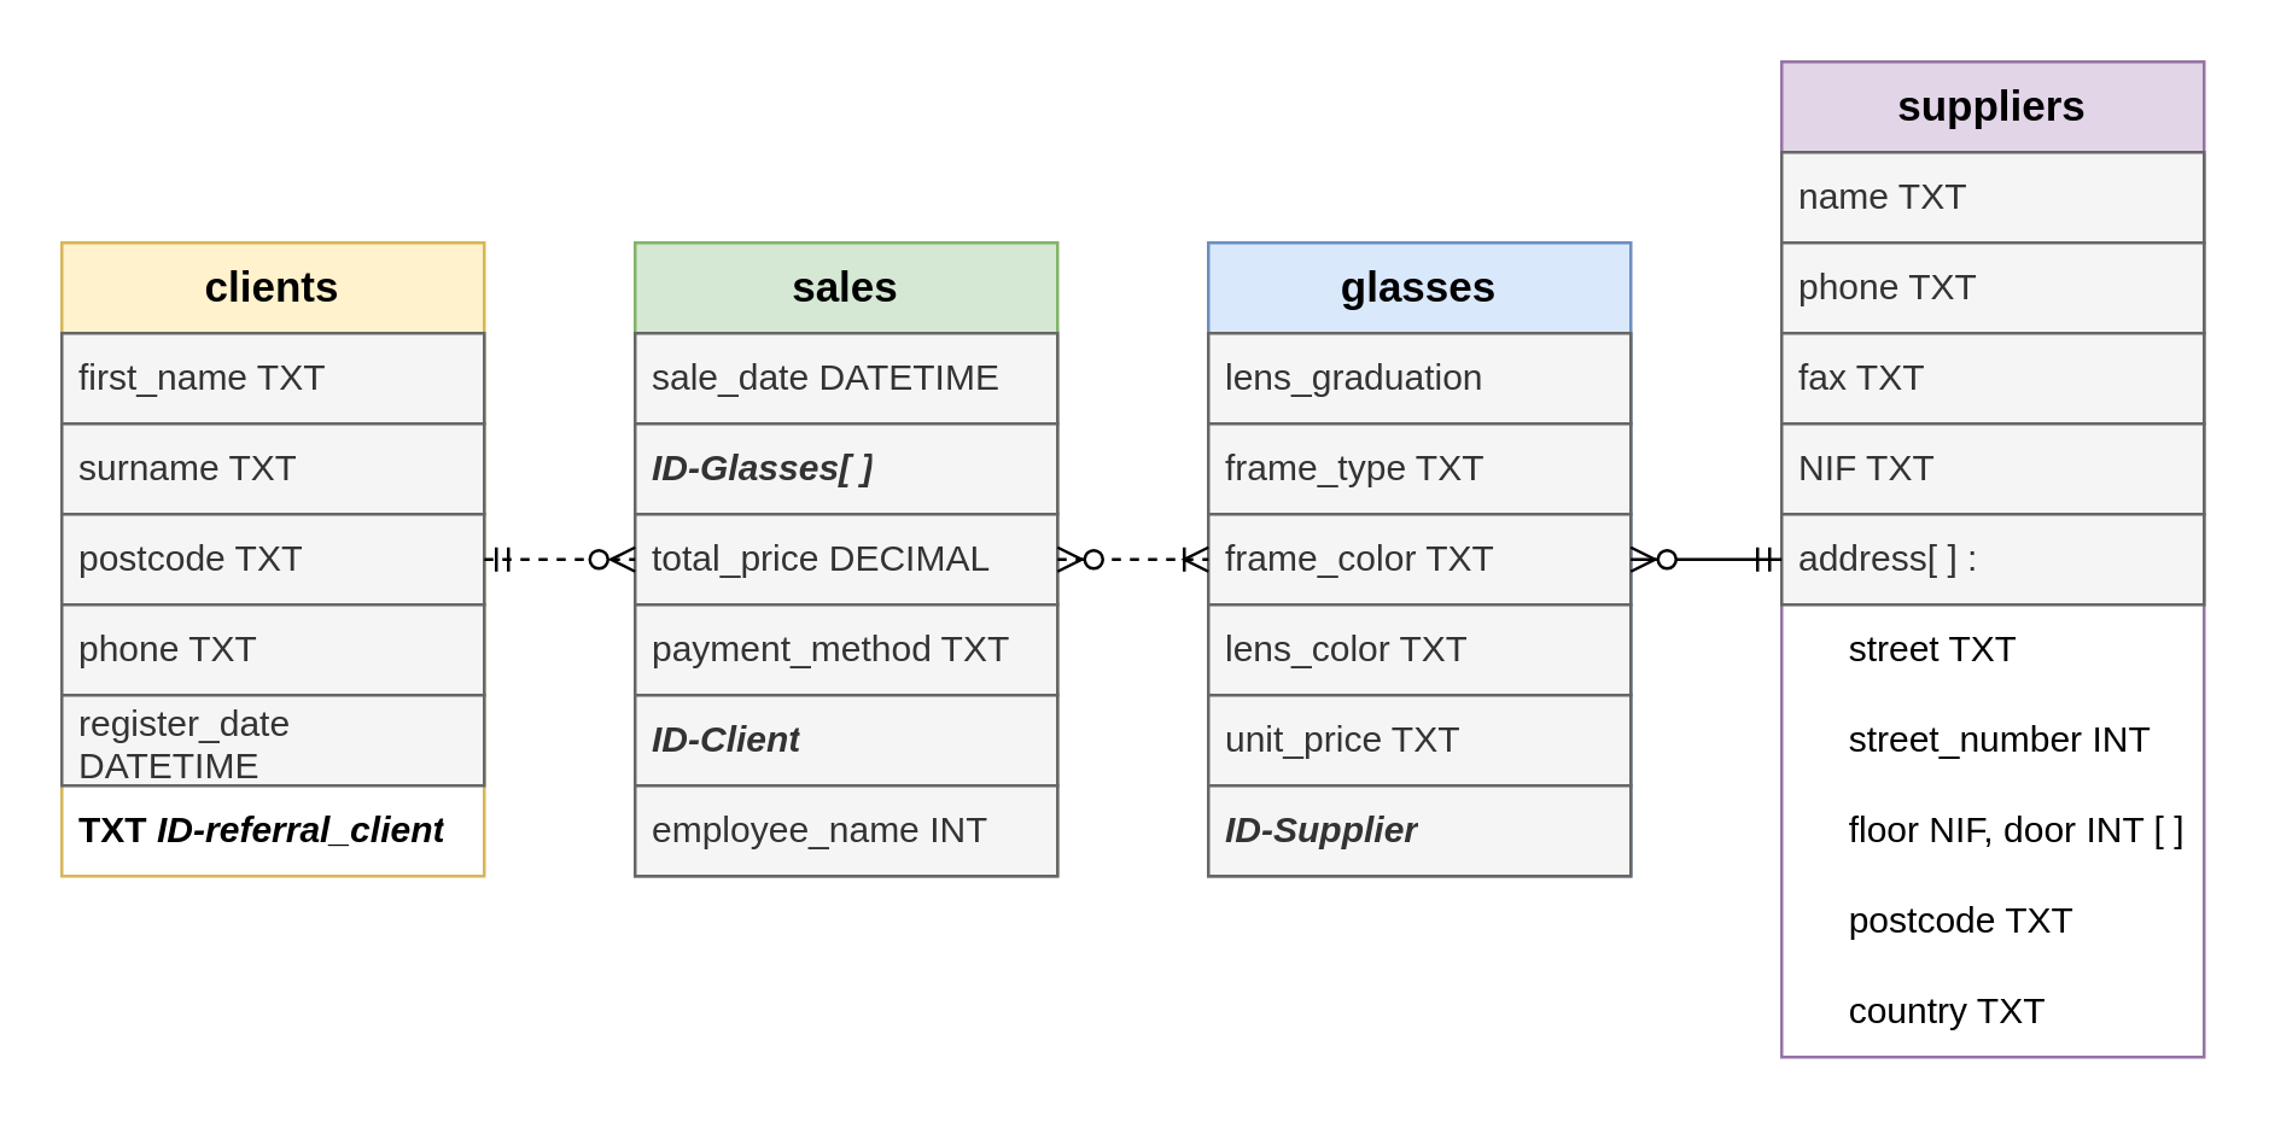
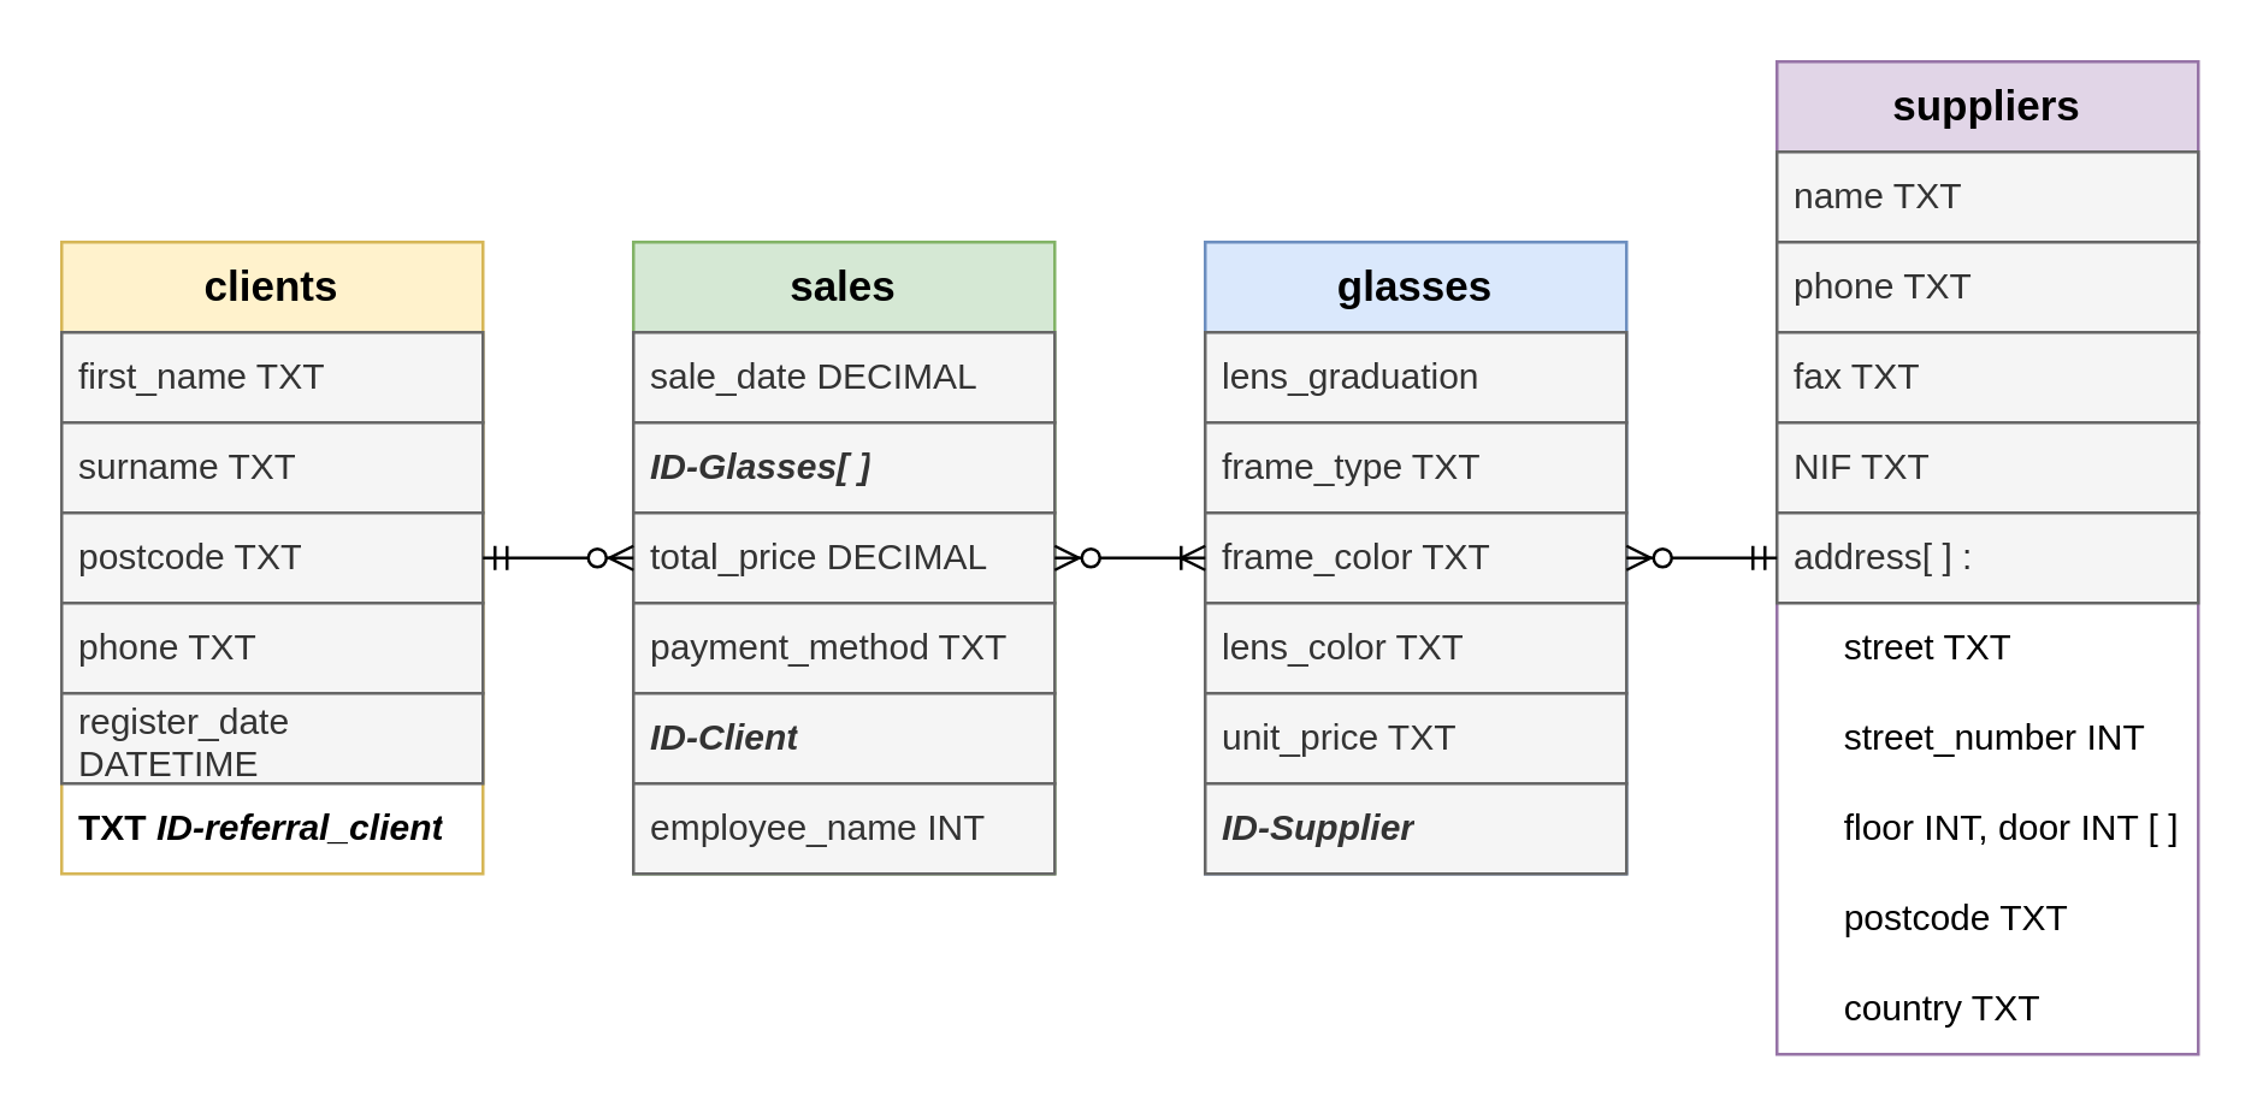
  <mxCell id="0" />
  <mxCell id="1" parent="0" />
  <mxCell id="2" value="&lt;font size=&quot;1&quot;&gt;&lt;b style=&quot;font-size: 14px;&quot;&gt;sales&lt;/b&gt;&lt;/font&gt;" style="swimlane;fontStyle=0;childLayout=stackLayout;horizontal=1;startSize=30;horizontalStack=0;resizeParent=1;resizeParentMax=0;resizeLast=0;collapsible=1;marginBottom=0;whiteSpace=wrap;html=1;fillColor=#d5e8d4;strokeColor=#82b366;" parent="1" vertex="1"><mxGeometry x="210" y="80" width="140" height="210" as="geometry" /></mxCell>
- <mxCell id="3" value="sale_date DATETIME" style="text;strokeColor=#666666;fillColor=#f5f5f5;align=left;verticalAlign=middle;spacingLeft=4;spacingRight=4;overflow=hidden;points=[[0,0.5],[1,0.5]];portConstraint=eastwest;rotatable=0;whiteSpace=wrap;html=1;fontColor=#333333;" parent="2" vertex="1"><mxGeometry y="30" width="140" height="30" as="geometry" /></mxCell>
+ <mxCell id="3" value="sale_date DECIMAL" style="text;strokeColor=#666666;fillColor=#f5f5f5;align=left;verticalAlign=middle;spacingLeft=4;spacingRight=4;overflow=hidden;points=[[0,0.5],[1,0.5]];portConstraint=eastwest;rotatable=0;whiteSpace=wrap;html=1;fontColor=#333333;" parent="2" vertex="1"><mxGeometry y="30" width="140" height="30" as="geometry" /></mxCell>
  <mxCell id="4" value="&lt;b&gt;&lt;i&gt;ID-Glasses[ ]&lt;/i&gt;&lt;/b&gt;" style="text;strokeColor=#666666;fillColor=#f5f5f5;align=left;verticalAlign=middle;spacingLeft=4;spacingRight=4;overflow=hidden;points=[[0,0.5],[1,0.5]];portConstraint=eastwest;rotatable=0;whiteSpace=wrap;html=1;fontColor=#333333;" parent="2" vertex="1"><mxGeometry y="60" width="140" height="30" as="geometry" /></mxCell>
  <mxCell id="5" value="total_price DECIMAL" style="text;strokeColor=#666666;fillColor=#f5f5f5;align=left;verticalAlign=middle;spacingLeft=4;spacingRight=4;overflow=hidden;points=[[0,0.5],[1,0.5]];portConstraint=eastwest;rotatable=0;whiteSpace=wrap;html=1;fontColor=#333333;" parent="2" vertex="1"><mxGeometry y="90" width="140" height="30" as="geometry" /></mxCell>
  <mxCell id="6" value="payment_method TXT" style="text;strokeColor=#666666;fillColor=#f5f5f5;align=left;verticalAlign=middle;spacingLeft=4;spacingRight=4;overflow=hidden;points=[[0,0.5],[1,0.5]];portConstraint=eastwest;rotatable=0;whiteSpace=wrap;html=1;fontColor=#333333;" parent="2" vertex="1"><mxGeometry y="120" width="140" height="30" as="geometry" /></mxCell>
  <mxCell id="7" value="&lt;i&gt;&lt;b&gt;ID-Client&lt;/b&gt;&lt;/i&gt;" style="text;strokeColor=#666666;fillColor=#f5f5f5;align=left;verticalAlign=middle;spacingLeft=4;spacingRight=4;overflow=hidden;points=[[0,0.5],[1,0.5]];portConstraint=eastwest;rotatable=0;whiteSpace=wrap;html=1;fontColor=#333333;" parent="2" vertex="1"><mxGeometry y="150" width="140" height="30" as="geometry" /></mxCell>
  <mxCell id="8" value="&lt;div&gt;employee_name INT&lt;br&gt;&lt;/div&gt;" style="text;strokeColor=#666666;fillColor=#f5f5f5;align=left;verticalAlign=middle;spacingLeft=4;spacingRight=4;overflow=hidden;points=[[0,0.5],[1,0.5]];portConstraint=eastwest;rotatable=0;whiteSpace=wrap;html=1;fontColor=#333333;" parent="2" vertex="1"><mxGeometry y="180" width="140" height="30" as="geometry" /></mxCell>
  <mxCell id="9" value="&lt;b&gt;&lt;font style=&quot;font-size: 14px;&quot;&gt;glasses&lt;/font&gt;&lt;/b&gt;" style="swimlane;fontStyle=0;childLayout=stackLayout;horizontal=1;startSize=30;horizontalStack=0;resizeParent=1;resizeParentMax=0;resizeLast=0;collapsible=1;marginBottom=0;whiteSpace=wrap;html=1;fillColor=#dae8fc;strokeColor=#6c8ebf;" parent="1" vertex="1"><mxGeometry x="400" y="80" width="140" height="210" as="geometry" /></mxCell>
  <mxCell id="10" value="lens_graduation" style="text;strokeColor=#666666;fillColor=#f5f5f5;align=left;verticalAlign=middle;spacingLeft=4;spacingRight=4;overflow=hidden;points=[[0,0.5],[1,0.5]];portConstraint=eastwest;rotatable=0;whiteSpace=wrap;html=1;fontColor=#333333;" parent="9" vertex="1"><mxGeometry y="30" width="140" height="30" as="geometry" /></mxCell>
  <mxCell id="11" value="frame_type TXT" style="text;strokeColor=#666666;fillColor=#f5f5f5;align=left;verticalAlign=middle;spacingLeft=4;spacingRight=4;overflow=hidden;points=[[0,0.5],[1,0.5]];portConstraint=eastwest;rotatable=0;whiteSpace=wrap;html=1;fontColor=#333333;" parent="9" vertex="1"><mxGeometry y="60" width="140" height="30" as="geometry" /></mxCell>
  <mxCell id="12" value="frame_color TXT" style="text;strokeColor=#666666;fillColor=#f5f5f5;align=left;verticalAlign=middle;spacingLeft=4;spacingRight=4;overflow=hidden;points=[[0,0.5],[1,0.5]];portConstraint=eastwest;rotatable=0;whiteSpace=wrap;html=1;fontColor=#333333;" parent="9" vertex="1"><mxGeometry y="90" width="140" height="30" as="geometry" /></mxCell>
  <mxCell id="13" value="lens_color TXT" style="text;strokeColor=#666666;fillColor=#f5f5f5;align=left;verticalAlign=middle;spacingLeft=4;spacingRight=4;overflow=hidden;points=[[0,0.5],[1,0.5]];portConstraint=eastwest;rotatable=0;whiteSpace=wrap;html=1;fontColor=#333333;" parent="9" vertex="1"><mxGeometry y="120" width="140" height="30" as="geometry" /></mxCell>
  <mxCell id="14" value="unit_price TXT" style="text;strokeColor=#666666;fillColor=#f5f5f5;align=left;verticalAlign=middle;spacingLeft=4;spacingRight=4;overflow=hidden;points=[[0,0.5],[1,0.5]];portConstraint=eastwest;rotatable=0;whiteSpace=wrap;html=1;fontColor=#333333;" parent="9" vertex="1"><mxGeometry y="150" width="140" height="30" as="geometry" /></mxCell>
  <mxCell id="15" value="&lt;i&gt;&lt;b&gt;ID-Supplier&lt;/b&gt;&lt;/i&gt;" style="text;strokeColor=#666666;fillColor=#f5f5f5;align=left;verticalAlign=middle;spacingLeft=4;spacingRight=4;overflow=hidden;points=[[0,0.5],[1,0.5]];portConstraint=eastwest;rotatable=0;whiteSpace=wrap;html=1;fontColor=#333333;" parent="9" vertex="1"><mxGeometry y="180" width="140" height="30" as="geometry" /></mxCell>
  <mxCell id="16" value="&lt;font size=&quot;1&quot;&gt;&lt;b style=&quot;font-size: 14px;&quot;&gt;clients&lt;/b&gt;&lt;/font&gt;" style="swimlane;fontStyle=0;childLayout=stackLayout;horizontal=1;startSize=30;horizontalStack=0;resizeParent=1;resizeParentMax=0;resizeLast=0;collapsible=1;marginBottom=0;whiteSpace=wrap;html=1;fillColor=#fff2cc;strokeColor=#d6b656;" parent="1" vertex="1"><mxGeometry x="20" y="80" width="140" height="210" as="geometry" /></mxCell>
  <mxCell id="17" value="first_name TXT" style="text;strokeColor=#666666;fillColor=#f5f5f5;align=left;verticalAlign=middle;spacingLeft=4;spacingRight=4;overflow=hidden;points=[[0,0.5],[1,0.5]];portConstraint=eastwest;rotatable=0;whiteSpace=wrap;html=1;fontColor=#333333;" parent="16" vertex="1"><mxGeometry y="30" width="140" height="30" as="geometry" /></mxCell>
  <mxCell id="18" value="surname TXT" style="text;strokeColor=#666666;fillColor=#f5f5f5;align=left;verticalAlign=middle;spacingLeft=4;spacingRight=4;overflow=hidden;points=[[0,0.5],[1,0.5]];portConstraint=eastwest;rotatable=0;whiteSpace=wrap;html=1;fontColor=#333333;" parent="16" vertex="1"><mxGeometry y="60" width="140" height="30" as="geometry" /></mxCell>
  <mxCell id="19" value="postcode TXT" style="text;align=left;verticalAlign=middle;spacingLeft=4;spacingRight=4;overflow=hidden;points=[[0,0.5],[1,0.5]];portConstraint=eastwest;rotatable=0;whiteSpace=wrap;html=1;shadow=0;glass=0;rounded=0;fillColor=#f5f5f5;fontColor=#333333;strokeColor=#666666;" parent="16" vertex="1"><mxGeometry y="90" width="140" height="30" as="geometry" /></mxCell>
  <mxCell id="20" value="phone TXT" style="text;strokeColor=#666666;fillColor=#f5f5f5;align=left;verticalAlign=middle;spacingLeft=4;spacingRight=4;overflow=hidden;points=[[0,0.5],[1,0.5]];portConstraint=eastwest;rotatable=0;whiteSpace=wrap;html=1;fontColor=#333333;" parent="16" vertex="1"><mxGeometry y="120" width="140" height="30" as="geometry" /></mxCell>
  <mxCell id="21" value="register_date DATETIME" style="text;strokeColor=#666666;fillColor=#f5f5f5;align=left;verticalAlign=middle;spacingLeft=4;spacingRight=4;overflow=hidden;points=[[0,0.5],[1,0.5]];portConstraint=eastwest;rotatable=0;whiteSpace=wrap;html=1;fontColor=#333333;" parent="16" vertex="1"><mxGeometry y="150" width="140" height="30" as="geometry" /></mxCell>
  <mxCell id="22" value="&lt;b&gt;TXT&lt;/b&gt; &lt;i&gt;&lt;b&gt;ID-referral_client&lt;br&gt;&lt;/b&gt;&lt;/i&gt;" style="text;strokeColor=none;fillColor=none;align=left;verticalAlign=middle;spacingLeft=4;spacingRight=4;overflow=hidden;points=[[0,0.5],[1,0.5]];portConstraint=eastwest;rotatable=0;whiteSpace=wrap;html=1;" parent="16" vertex="1"><mxGeometry y="180" width="140" height="30" as="geometry" /></mxCell>
  <mxCell id="23" value="&lt;font style=&quot;font-size: 14px;&quot;&gt;&lt;b&gt;suppliers&lt;/b&gt;&lt;/font&gt;" style="swimlane;fontStyle=0;childLayout=stackLayout;horizontal=1;startSize=30;horizontalStack=0;resizeParent=1;resizeParentMax=0;resizeLast=0;collapsible=1;marginBottom=0;whiteSpace=wrap;html=1;fillColor=#e1d5e7;strokeColor=#9673a6;" parent="1" vertex="1"><mxGeometry x="590" y="20" width="140" height="330" as="geometry" /></mxCell>
  <mxCell id="24" value="name TXT" style="text;strokeColor=#666666;fillColor=#f5f5f5;align=left;verticalAlign=middle;spacingLeft=4;spacingRight=4;overflow=hidden;points=[[0,0.5],[1,0.5]];portConstraint=eastwest;rotatable=0;whiteSpace=wrap;html=1;fontColor=#333333;" parent="23" vertex="1"><mxGeometry y="30" width="140" height="30" as="geometry" /></mxCell>
  <mxCell id="25" value="phone TXT" style="text;strokeColor=#666666;fillColor=#f5f5f5;align=left;verticalAlign=middle;spacingLeft=4;spacingRight=4;overflow=hidden;points=[[0,0.5],[1,0.5]];portConstraint=eastwest;rotatable=0;whiteSpace=wrap;html=1;fontColor=#333333;" parent="23" vertex="1"><mxGeometry y="60" width="140" height="30" as="geometry" /></mxCell>
  <mxCell id="26" value="fax TXT" style="text;strokeColor=#666666;fillColor=#f5f5f5;align=left;verticalAlign=middle;spacingLeft=4;spacingRight=4;overflow=hidden;points=[[0,0.5],[1,0.5]];portConstraint=eastwest;rotatable=0;whiteSpace=wrap;html=1;fontColor=#333333;" parent="23" vertex="1"><mxGeometry y="90" width="140" height="30" as="geometry" /></mxCell>
  <mxCell id="27" value="NIF TXT" style="text;strokeColor=#666666;fillColor=#f5f5f5;align=left;verticalAlign=middle;spacingLeft=4;spacingRight=4;overflow=hidden;points=[[0,0.5],[1,0.5]];portConstraint=eastwest;rotatable=0;whiteSpace=wrap;html=1;fontColor=#333333;" parent="23" vertex="1"><mxGeometry y="120" width="140" height="30" as="geometry" /></mxCell>
  <mxCell id="28" value="address[ ] :" style="text;strokeColor=#666666;fillColor=#f5f5f5;align=left;verticalAlign=middle;spacingLeft=4;spacingRight=4;overflow=hidden;points=[[0,0.5],[1,0.5]];portConstraint=eastwest;rotatable=0;whiteSpace=wrap;html=1;fontColor=#333333;" parent="23" vertex="1"><mxGeometry y="150" width="140" height="30" as="geometry" /></mxCell>
  <mxCell id="29" value="&amp;nbsp;&amp;nbsp;&amp;nbsp;&amp;nbsp; street TXT" style="text;align=left;verticalAlign=middle;spacingLeft=4;spacingRight=4;overflow=hidden;points=[[0,0.5],[1,0.5]];portConstraint=eastwest;rotatable=0;whiteSpace=wrap;html=1;shadow=0;glass=0;rounded=0;" parent="23" vertex="1"><mxGeometry y="180" width="140" height="30" as="geometry" /></mxCell>
  <mxCell id="30" value="&amp;nbsp;&amp;nbsp; &amp;nbsp; street_number INT" style="text;align=left;verticalAlign=middle;spacingLeft=4;spacingRight=4;overflow=hidden;points=[[0,0.5],[1,0.5]];portConstraint=eastwest;rotatable=0;whiteSpace=wrap;html=1;shadow=0;glass=0;rounded=0;" parent="23" vertex="1"><mxGeometry y="210" width="140" height="30" as="geometry" /></mxCell>
- <mxCell id="31" value="&amp;nbsp;&amp;nbsp;&amp;nbsp;&amp;nbsp; floor NIF, door INT [ ] " style="text;align=left;verticalAlign=middle;spacingLeft=4;spacingRight=4;overflow=hidden;points=[[0,0.5],[1,0.5]];portConstraint=eastwest;rotatable=0;whiteSpace=wrap;html=1;" parent="23" vertex="1"><mxGeometry y="240" width="140" height="30" as="geometry" /></mxCell>
+ <mxCell id="31" value="&amp;nbsp;&amp;nbsp;&amp;nbsp;&amp;nbsp; floor INT, door INT [ ] " style="text;align=left;verticalAlign=middle;spacingLeft=4;spacingRight=4;overflow=hidden;points=[[0,0.5],[1,0.5]];portConstraint=eastwest;rotatable=0;whiteSpace=wrap;html=1;" parent="23" vertex="1"><mxGeometry y="240" width="140" height="30" as="geometry" /></mxCell>
  <mxCell id="32" value="&amp;nbsp;&amp;nbsp; &amp;nbsp; postcode TXT" style="text;align=left;verticalAlign=middle;spacingLeft=4;spacingRight=4;overflow=hidden;points=[[0,0.5],[1,0.5]];portConstraint=eastwest;rotatable=0;whiteSpace=wrap;html=1;shadow=0;glass=0;rounded=0;" parent="23" vertex="1"><mxGeometry y="270" width="140" height="30" as="geometry" /></mxCell>
  <mxCell id="33" value="&amp;nbsp;&amp;nbsp; &amp;nbsp; country TXT" style="text;align=left;verticalAlign=middle;spacingLeft=4;spacingRight=4;overflow=hidden;points=[[0,0.5],[1,0.5]];portConstraint=eastwest;rotatable=0;whiteSpace=wrap;html=1;shadow=0;glass=0;rounded=0;" parent="23" vertex="1"><mxGeometry y="300" width="140" height="30" as="geometry" /></mxCell>
- <mxCell id="34" value="" style="fontSize=12;html=1;endArrow=ERzeroToMany;startArrow=ERmandOne;rounded=0;edgeStyle=orthogonalEdgeStyle;dashed=1;" parent="1" source="16" target="2" edge="1"><mxGeometry width="100" height="100" relative="1" as="geometry"><mxPoint x="380" y="180" as="sourcePoint" /><mxPoint x="480" y="80" as="targetPoint" /></mxGeometry></mxCell>
- <mxCell id="35" value="" style="edgeStyle=orthogonalEdgeStyle;fontSize=12;html=1;endArrow=ERoneToMany;startArrow=ERzeroToMany;rounded=0;dashed=1;" parent="1" source="2" target="9" edge="1"><mxGeometry width="100" height="100" relative="1" as="geometry"><mxPoint x="360" y="220" as="sourcePoint" /><mxPoint x="460" y="120" as="targetPoint" /></mxGeometry></mxCell>
+ <mxCell id="34" value="" style="fontSize=12;html=1;endArrow=ERzeroToMany;startArrow=ERmandOne;rounded=0;edgeStyle=orthogonalEdgeStyle;" parent="1" source="16" target="2" edge="1"><mxGeometry width="100" height="100" relative="1" as="geometry"><mxPoint x="380" y="180" as="sourcePoint" /><mxPoint x="480" y="80" as="targetPoint" /></mxGeometry></mxCell>
+ <mxCell id="35" value="" style="edgeStyle=orthogonalEdgeStyle;fontSize=12;html=1;endArrow=ERoneToMany;startArrow=ERzeroToMany;rounded=0;" parent="1" source="2" target="9" edge="1"><mxGeometry width="100" height="100" relative="1" as="geometry"><mxPoint x="360" y="220" as="sourcePoint" /><mxPoint x="460" y="120" as="targetPoint" /></mxGeometry></mxCell>
  <mxCell id="36" value="" style="edgeStyle=orthogonalEdgeStyle;fontSize=12;html=1;endArrow=ERzeroToMany;startArrow=ERmandOne;rounded=0;" parent="1" source="23" target="9" edge="1"><mxGeometry width="100" height="100" relative="1" as="geometry"><mxPoint x="360" y="220" as="sourcePoint" /><mxPoint x="460" y="120" as="targetPoint" /></mxGeometry></mxCell>
